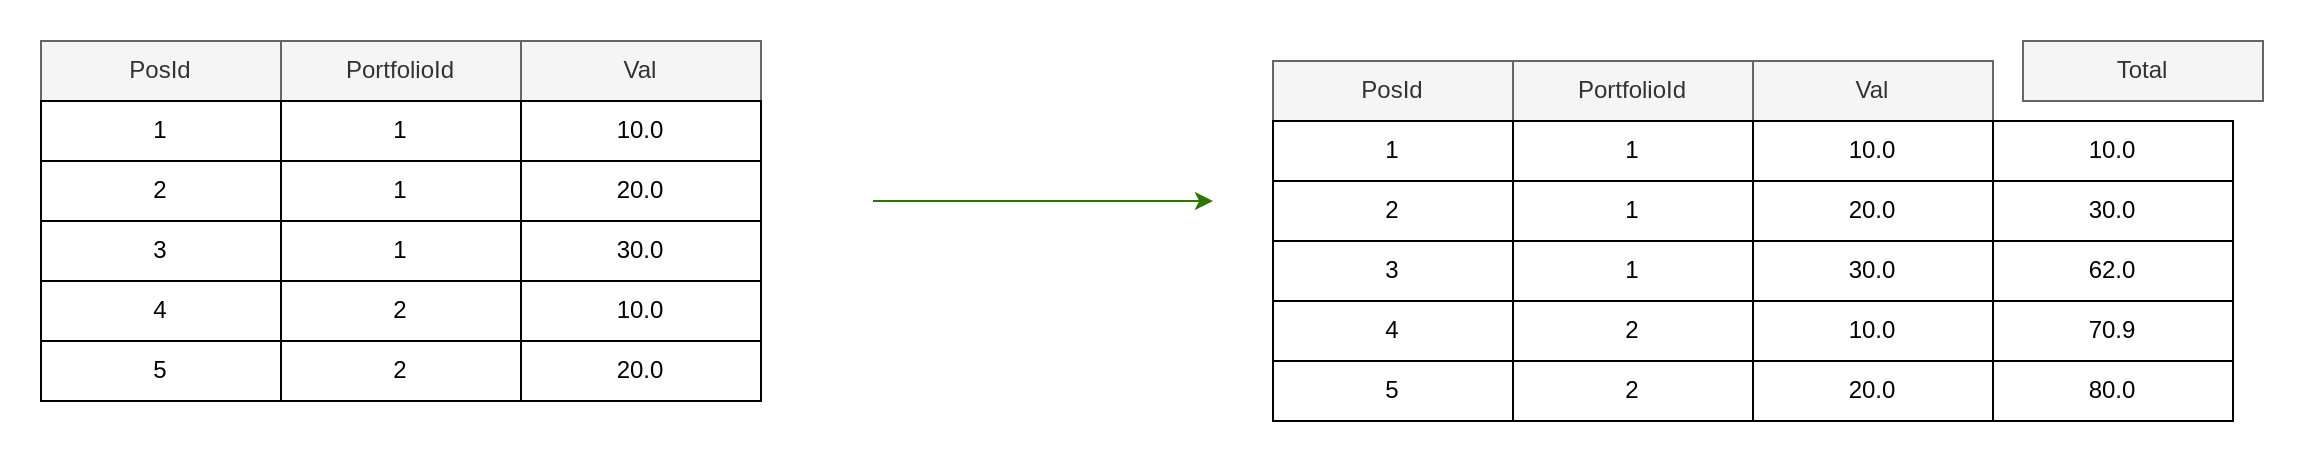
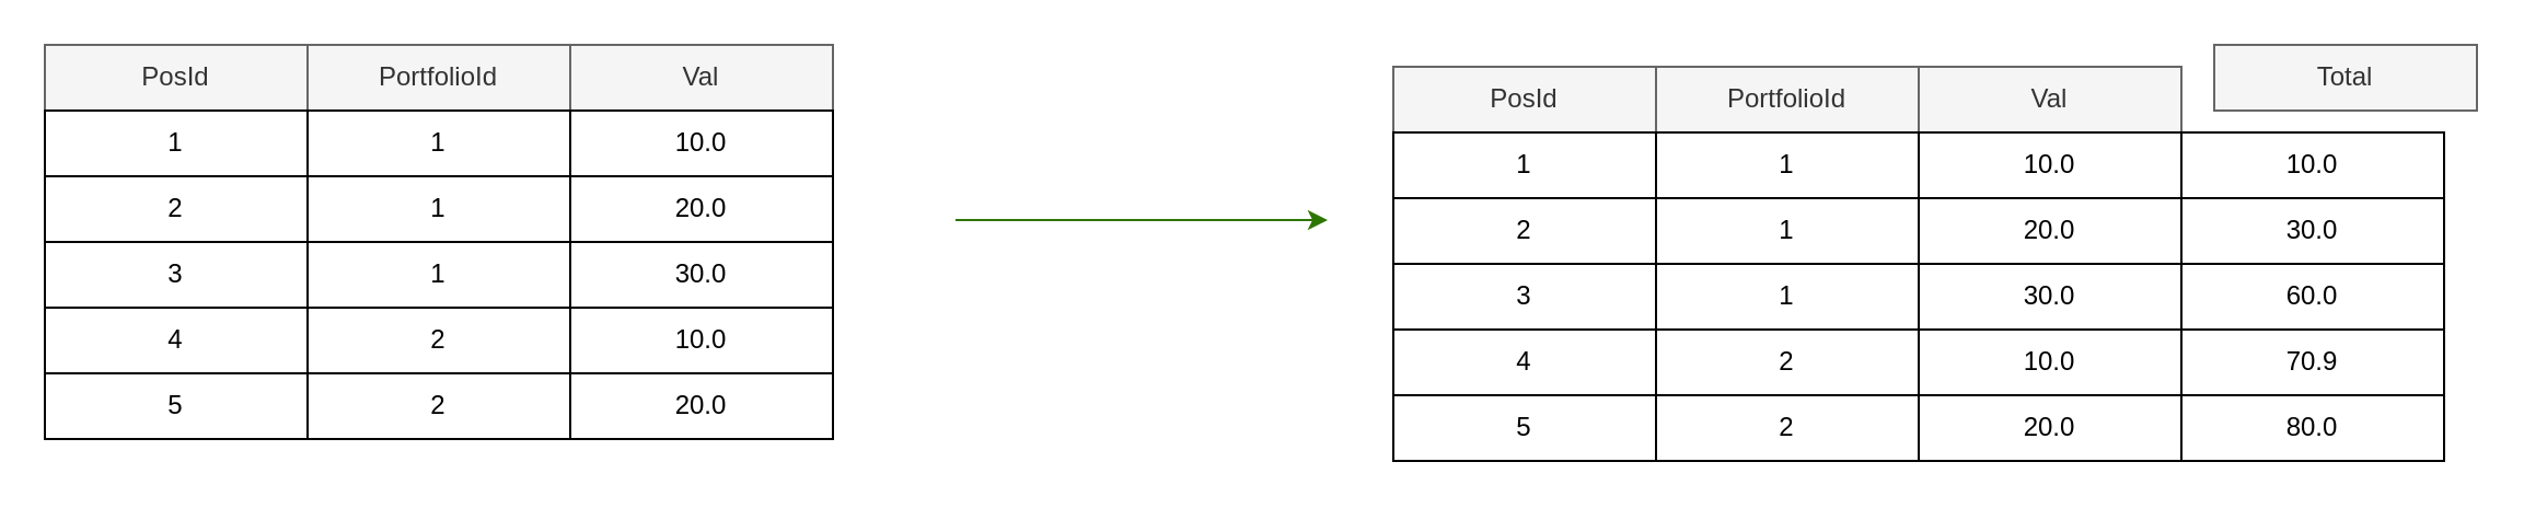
  <mxCell id="0" />
  <mxCell id="1" parent="0" />
  <mxCell id="2" value="PosId" style="rounded=0;whiteSpace=wrap;html=1;fillColor=#f5f5f5;strokeColor=#666666;fontColor=#333333;" vertex="1" parent="1"><mxGeometry x="20" y="20" width="120" height="30" as="geometry" /></mxCell>
  <mxCell id="3" value="PortfolioId" style="rounded=0;whiteSpace=wrap;html=1;fillColor=#f5f5f5;strokeColor=#666666;fontColor=#333333;" vertex="1" parent="1"><mxGeometry x="140" y="20" width="120" height="30" as="geometry" /></mxCell>
  <mxCell id="4" value="1" style="rounded=0;whiteSpace=wrap;html=1;" vertex="1" parent="1"><mxGeometry x="20" y="50" width="120" height="30" as="geometry" /></mxCell>
  <mxCell id="5" value="1" style="rounded=0;whiteSpace=wrap;html=1;" vertex="1" parent="1"><mxGeometry x="140" y="50" width="120" height="30" as="geometry" /></mxCell>
  <mxCell id="6" value="2" style="rounded=0;whiteSpace=wrap;html=1;" vertex="1" parent="1"><mxGeometry x="20" y="80" width="120" height="30" as="geometry" /></mxCell>
  <mxCell id="7" value="1" style="rounded=0;whiteSpace=wrap;html=1;" vertex="1" parent="1"><mxGeometry x="140" y="80" width="120" height="30" as="geometry" /></mxCell>
  <mxCell id="8" value="3" style="rounded=0;whiteSpace=wrap;html=1;" vertex="1" parent="1"><mxGeometry x="20" y="110" width="120" height="30" as="geometry" /></mxCell>
  <mxCell id="9" value="1" style="rounded=0;whiteSpace=wrap;html=1;" vertex="1" parent="1"><mxGeometry x="140" y="110" width="120" height="30" as="geometry" /></mxCell>
  <mxCell id="10" value="Val" style="rounded=0;whiteSpace=wrap;html=1;fillColor=#f5f5f5;strokeColor=#666666;fontColor=#333333;" vertex="1" parent="1"><mxGeometry x="260" y="20" width="120" height="30" as="geometry" /></mxCell>
  <mxCell id="11" value="4" style="rounded=0;whiteSpace=wrap;html=1;" vertex="1" parent="1"><mxGeometry x="20" y="140" width="120" height="30" as="geometry" /></mxCell>
  <mxCell id="12" value="2" style="rounded=0;whiteSpace=wrap;html=1;" vertex="1" parent="1"><mxGeometry x="140" y="140" width="120" height="30" as="geometry" /></mxCell>
  <mxCell id="13" value="5" style="rounded=0;whiteSpace=wrap;html=1;" vertex="1" parent="1"><mxGeometry x="20" y="170" width="120" height="30" as="geometry" /></mxCell>
  <mxCell id="14" value="2" style="rounded=0;whiteSpace=wrap;html=1;" vertex="1" parent="1"><mxGeometry x="140" y="170" width="120" height="30" as="geometry" /></mxCell>
  <mxCell id="15" value="10.0" style="rounded=0;whiteSpace=wrap;html=1;" vertex="1" parent="1"><mxGeometry x="260" y="50" width="120" height="30" as="geometry" /></mxCell>
  <mxCell id="16" value="20.0" style="rounded=0;whiteSpace=wrap;html=1;" vertex="1" parent="1"><mxGeometry x="260" y="80" width="120" height="30" as="geometry" /></mxCell>
  <mxCell id="17" value="30.0" style="rounded=0;whiteSpace=wrap;html=1;" vertex="1" parent="1"><mxGeometry x="260" y="110" width="120" height="30" as="geometry" /></mxCell>
  <mxCell id="18" value="10.0" style="rounded=0;whiteSpace=wrap;html=1;" vertex="1" parent="1"><mxGeometry x="260" y="140" width="120" height="30" as="geometry" /></mxCell>
  <mxCell id="19" value="20.0" style="rounded=0;whiteSpace=wrap;html=1;" vertex="1" parent="1"><mxGeometry x="260" y="170" width="120" height="30" as="geometry" /></mxCell>
  <mxCell id="20" value="" style="endArrow=classic;html=1;fillColor=#60a917;strokeColor=#2D7600;" edge="1" parent="1"><mxGeometry width="50" height="50" relative="1" as="geometry"><mxPoint x="436" y="100" as="sourcePoint" /><mxPoint x="606" y="100" as="targetPoint" /></mxGeometry></mxCell>
  <mxCell id="21" value="PosId" style="rounded=0;whiteSpace=wrap;html=1;fillColor=#f5f5f5;strokeColor=#666666;fontColor=#333333;" vertex="1" parent="1"><mxGeometry x="636" y="30" width="120" height="30" as="geometry" /></mxCell>
  <mxCell id="22" value="PortfolioId" style="rounded=0;whiteSpace=wrap;html=1;fillColor=#f5f5f5;strokeColor=#666666;fontColor=#333333;" vertex="1" parent="1"><mxGeometry x="756" y="30" width="120" height="30" as="geometry" /></mxCell>
  <mxCell id="23" value="1" style="rounded=0;whiteSpace=wrap;html=1;" vertex="1" parent="1"><mxGeometry x="636" y="60" width="120" height="30" as="geometry" /></mxCell>
  <mxCell id="24" value="1" style="rounded=0;whiteSpace=wrap;html=1;" vertex="1" parent="1"><mxGeometry x="756" y="60" width="120" height="30" as="geometry" /></mxCell>
  <mxCell id="25" value="2" style="rounded=0;whiteSpace=wrap;html=1;" vertex="1" parent="1"><mxGeometry x="636" y="90" width="120" height="30" as="geometry" /></mxCell>
  <mxCell id="26" value="1" style="rounded=0;whiteSpace=wrap;html=1;" vertex="1" parent="1"><mxGeometry x="756" y="90" width="120" height="30" as="geometry" /></mxCell>
  <mxCell id="27" value="3" style="rounded=0;whiteSpace=wrap;html=1;" vertex="1" parent="1"><mxGeometry x="636" y="120" width="120" height="30" as="geometry" /></mxCell>
  <mxCell id="28" value="1" style="rounded=0;whiteSpace=wrap;html=1;" vertex="1" parent="1"><mxGeometry x="756" y="120" width="120" height="30" as="geometry" /></mxCell>
  <mxCell id="29" value="Val" style="rounded=0;whiteSpace=wrap;html=1;fillColor=#f5f5f5;strokeColor=#666666;fontColor=#333333;" vertex="1" parent="1"><mxGeometry x="876" y="30" width="120" height="30" as="geometry" /></mxCell>
  <mxCell id="30" value="4" style="rounded=0;whiteSpace=wrap;html=1;" vertex="1" parent="1"><mxGeometry x="636" y="150" width="120" height="30" as="geometry" /></mxCell>
  <mxCell id="31" value="2" style="rounded=0;whiteSpace=wrap;html=1;" vertex="1" parent="1"><mxGeometry x="756" y="150" width="120" height="30" as="geometry" /></mxCell>
  <mxCell id="32" value="5" style="rounded=0;whiteSpace=wrap;html=1;" vertex="1" parent="1"><mxGeometry x="636" y="180" width="120" height="30" as="geometry" /></mxCell>
  <mxCell id="33" value="2" style="rounded=0;whiteSpace=wrap;html=1;" vertex="1" parent="1"><mxGeometry x="756" y="180" width="120" height="30" as="geometry" /></mxCell>
  <mxCell id="34" value="10.0" style="rounded=0;whiteSpace=wrap;html=1;" vertex="1" parent="1"><mxGeometry x="876" y="60" width="120" height="30" as="geometry" /></mxCell>
  <mxCell id="35" value="20.0" style="rounded=0;whiteSpace=wrap;html=1;" vertex="1" parent="1"><mxGeometry x="876" y="90" width="120" height="30" as="geometry" /></mxCell>
  <mxCell id="36" value="30.0" style="rounded=0;whiteSpace=wrap;html=1;" vertex="1" parent="1"><mxGeometry x="876" y="120" width="120" height="30" as="geometry" /></mxCell>
  <mxCell id="37" value="10.0" style="rounded=0;whiteSpace=wrap;html=1;" vertex="1" parent="1"><mxGeometry x="876" y="150" width="120" height="30" as="geometry" /></mxCell>
  <mxCell id="38" value="20.0" style="rounded=0;whiteSpace=wrap;html=1;" vertex="1" parent="1"><mxGeometry x="876" y="180" width="120" height="30" as="geometry" /></mxCell>
  <mxCell id="39" value="Total" style="rounded=0;whiteSpace=wrap;html=1;fillColor=#f5f5f5;strokeColor=#666666;fontColor=#333333;" vertex="1" parent="1"><mxGeometry x="1011" y="20" width="120" height="30" as="geometry" /></mxCell>
  <mxCell id="40" value="80.0" style="rounded=0;whiteSpace=wrap;html=1;" vertex="1" parent="1"><mxGeometry x="996" y="180" width="120" height="30" as="geometry" /></mxCell>
  <mxCell id="41" value="10.0" style="rounded=0;whiteSpace=wrap;html=1;" vertex="1" parent="1"><mxGeometry x="996" y="60" width="120" height="30" as="geometry" /></mxCell>
  <mxCell id="42" value="30.0" style="rounded=0;whiteSpace=wrap;html=1;" vertex="1" parent="1"><mxGeometry x="996" y="90" width="120" height="30" as="geometry" /></mxCell>
  <mxCell id="43" value="70.9" style="rounded=0;whiteSpace=wrap;html=1;" vertex="1" parent="1"><mxGeometry x="996" y="150" width="120" height="30" as="geometry" /></mxCell>
- <mxCell id="44" value="62.0" style="rounded=0;whiteSpace=wrap;html=1;" vertex="1" parent="1"><mxGeometry x="996" y="120" width="120" height="30" as="geometry" /></mxCell>
+ <mxCell id="44" value="60.0" style="rounded=0;whiteSpace=wrap;html=1;" vertex="1" parent="1"><mxGeometry x="996" y="120" width="120" height="30" as="geometry" /></mxCell>
